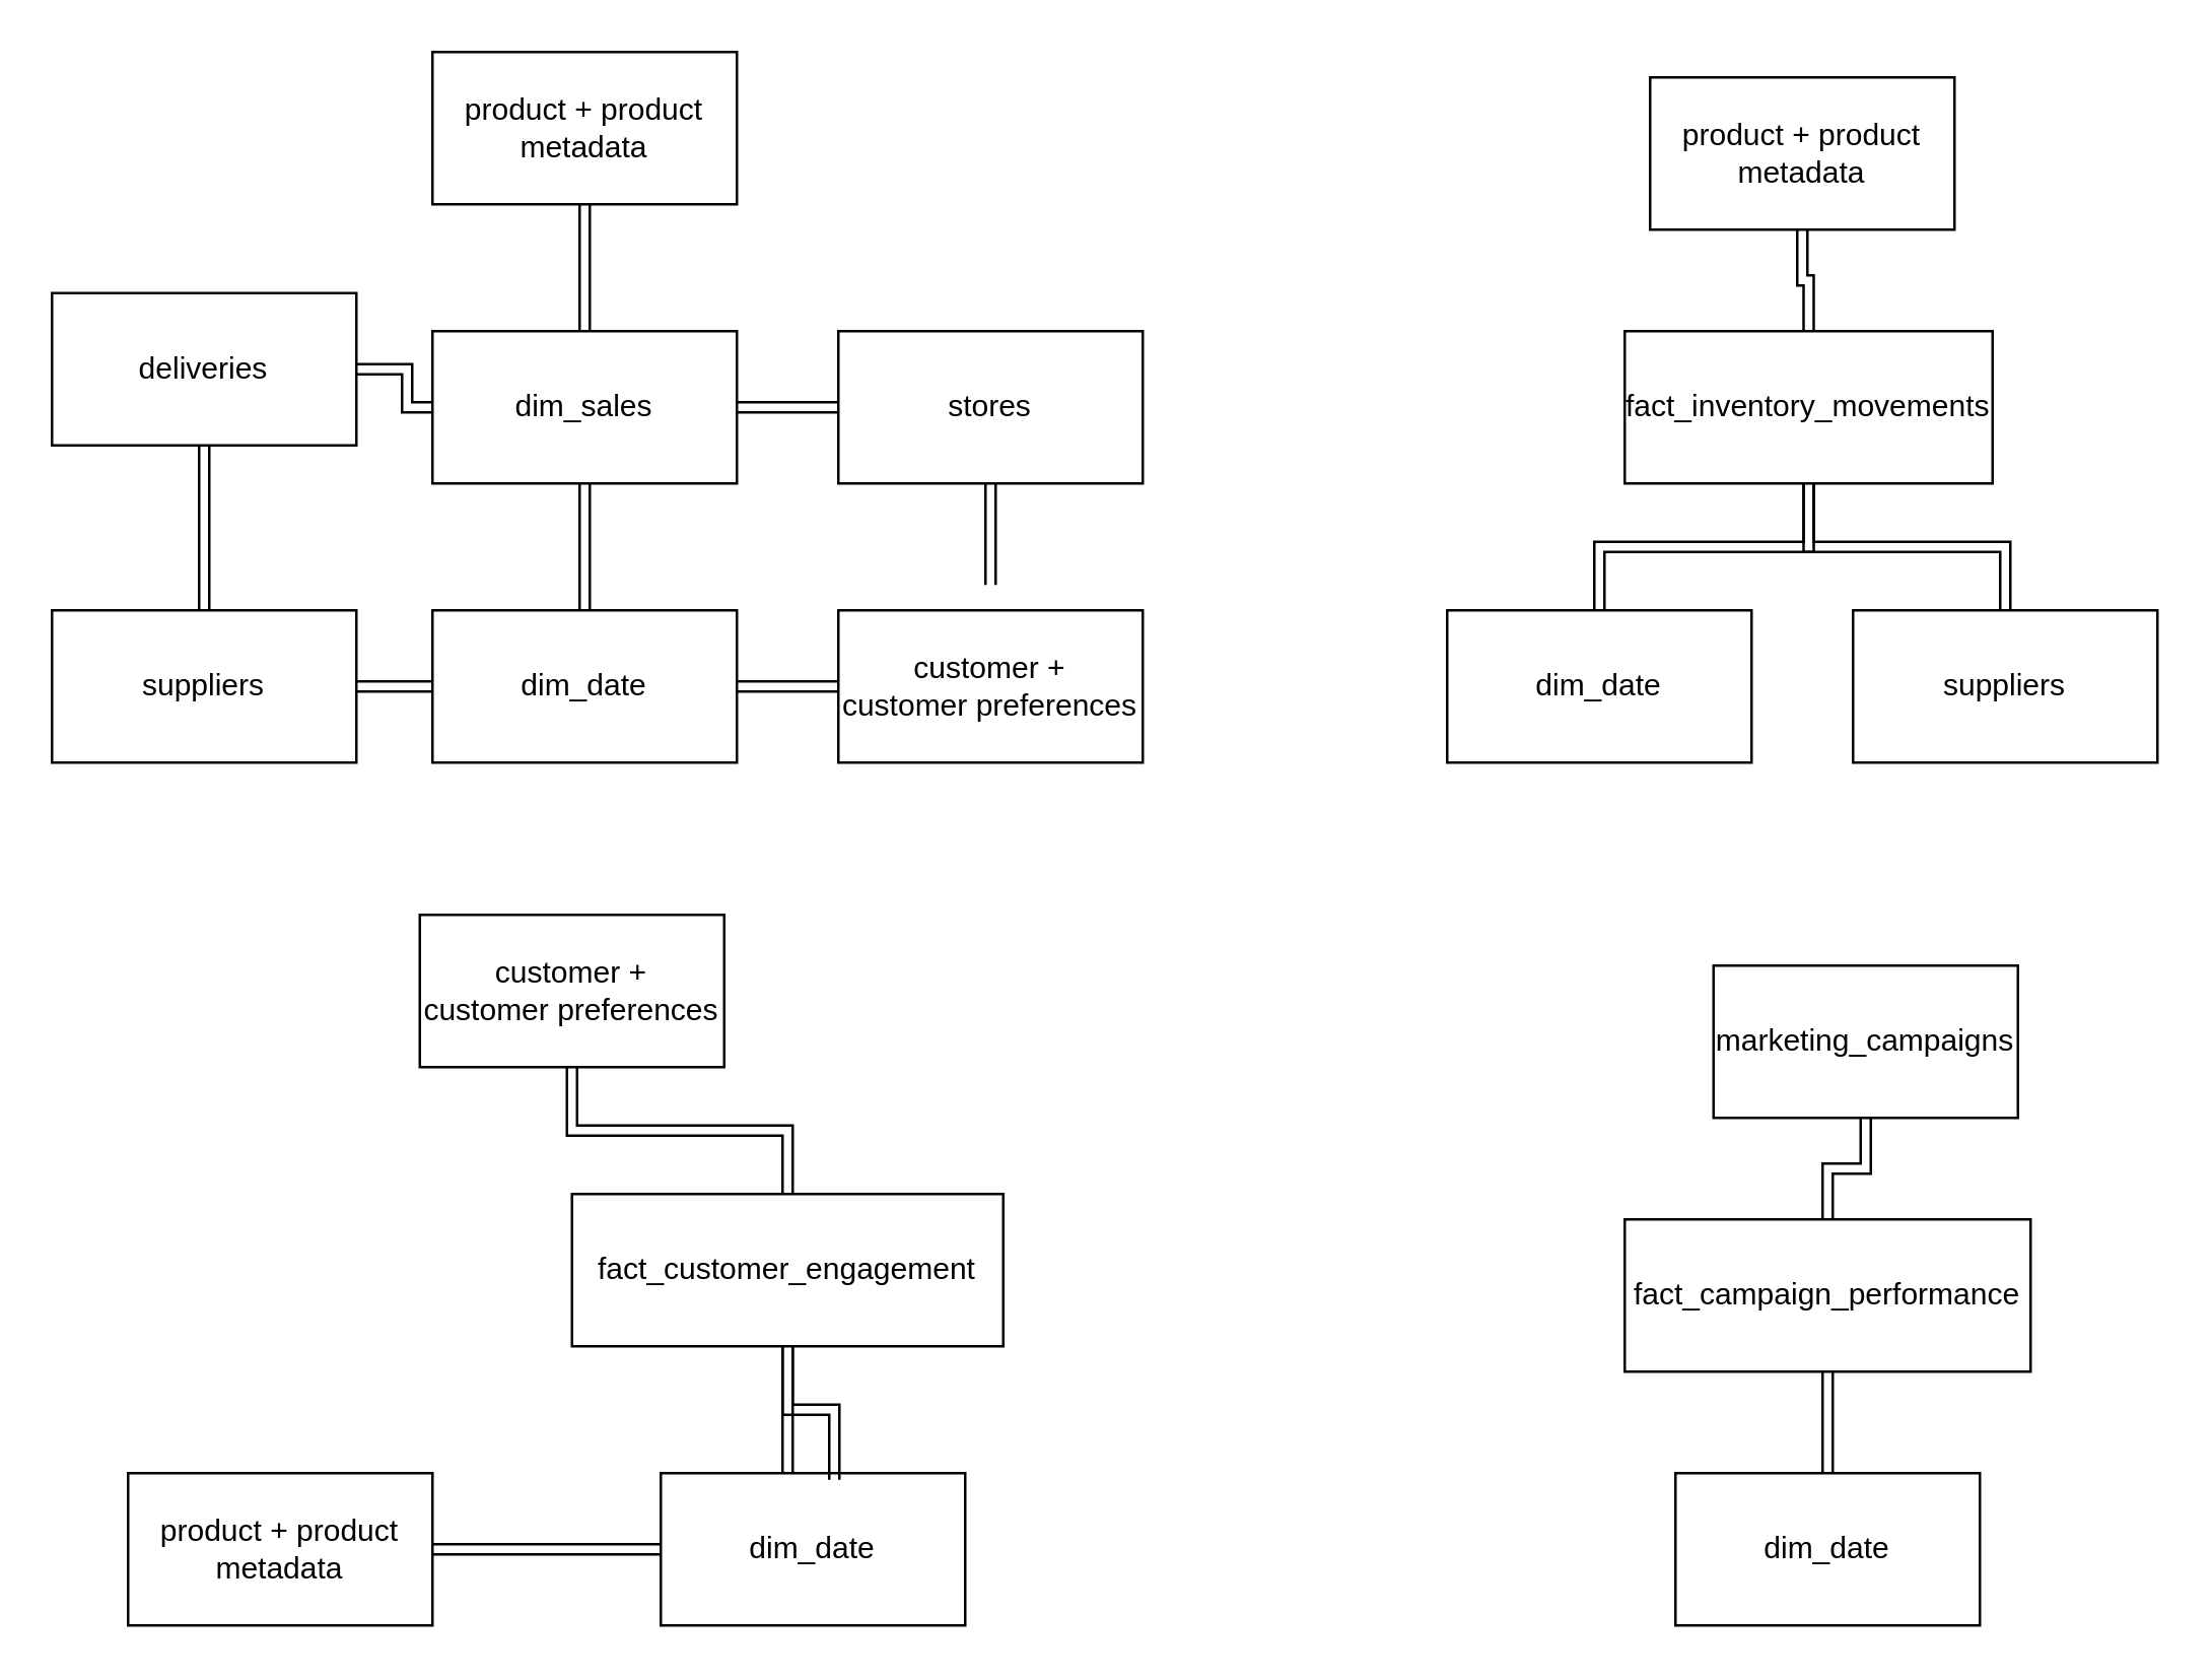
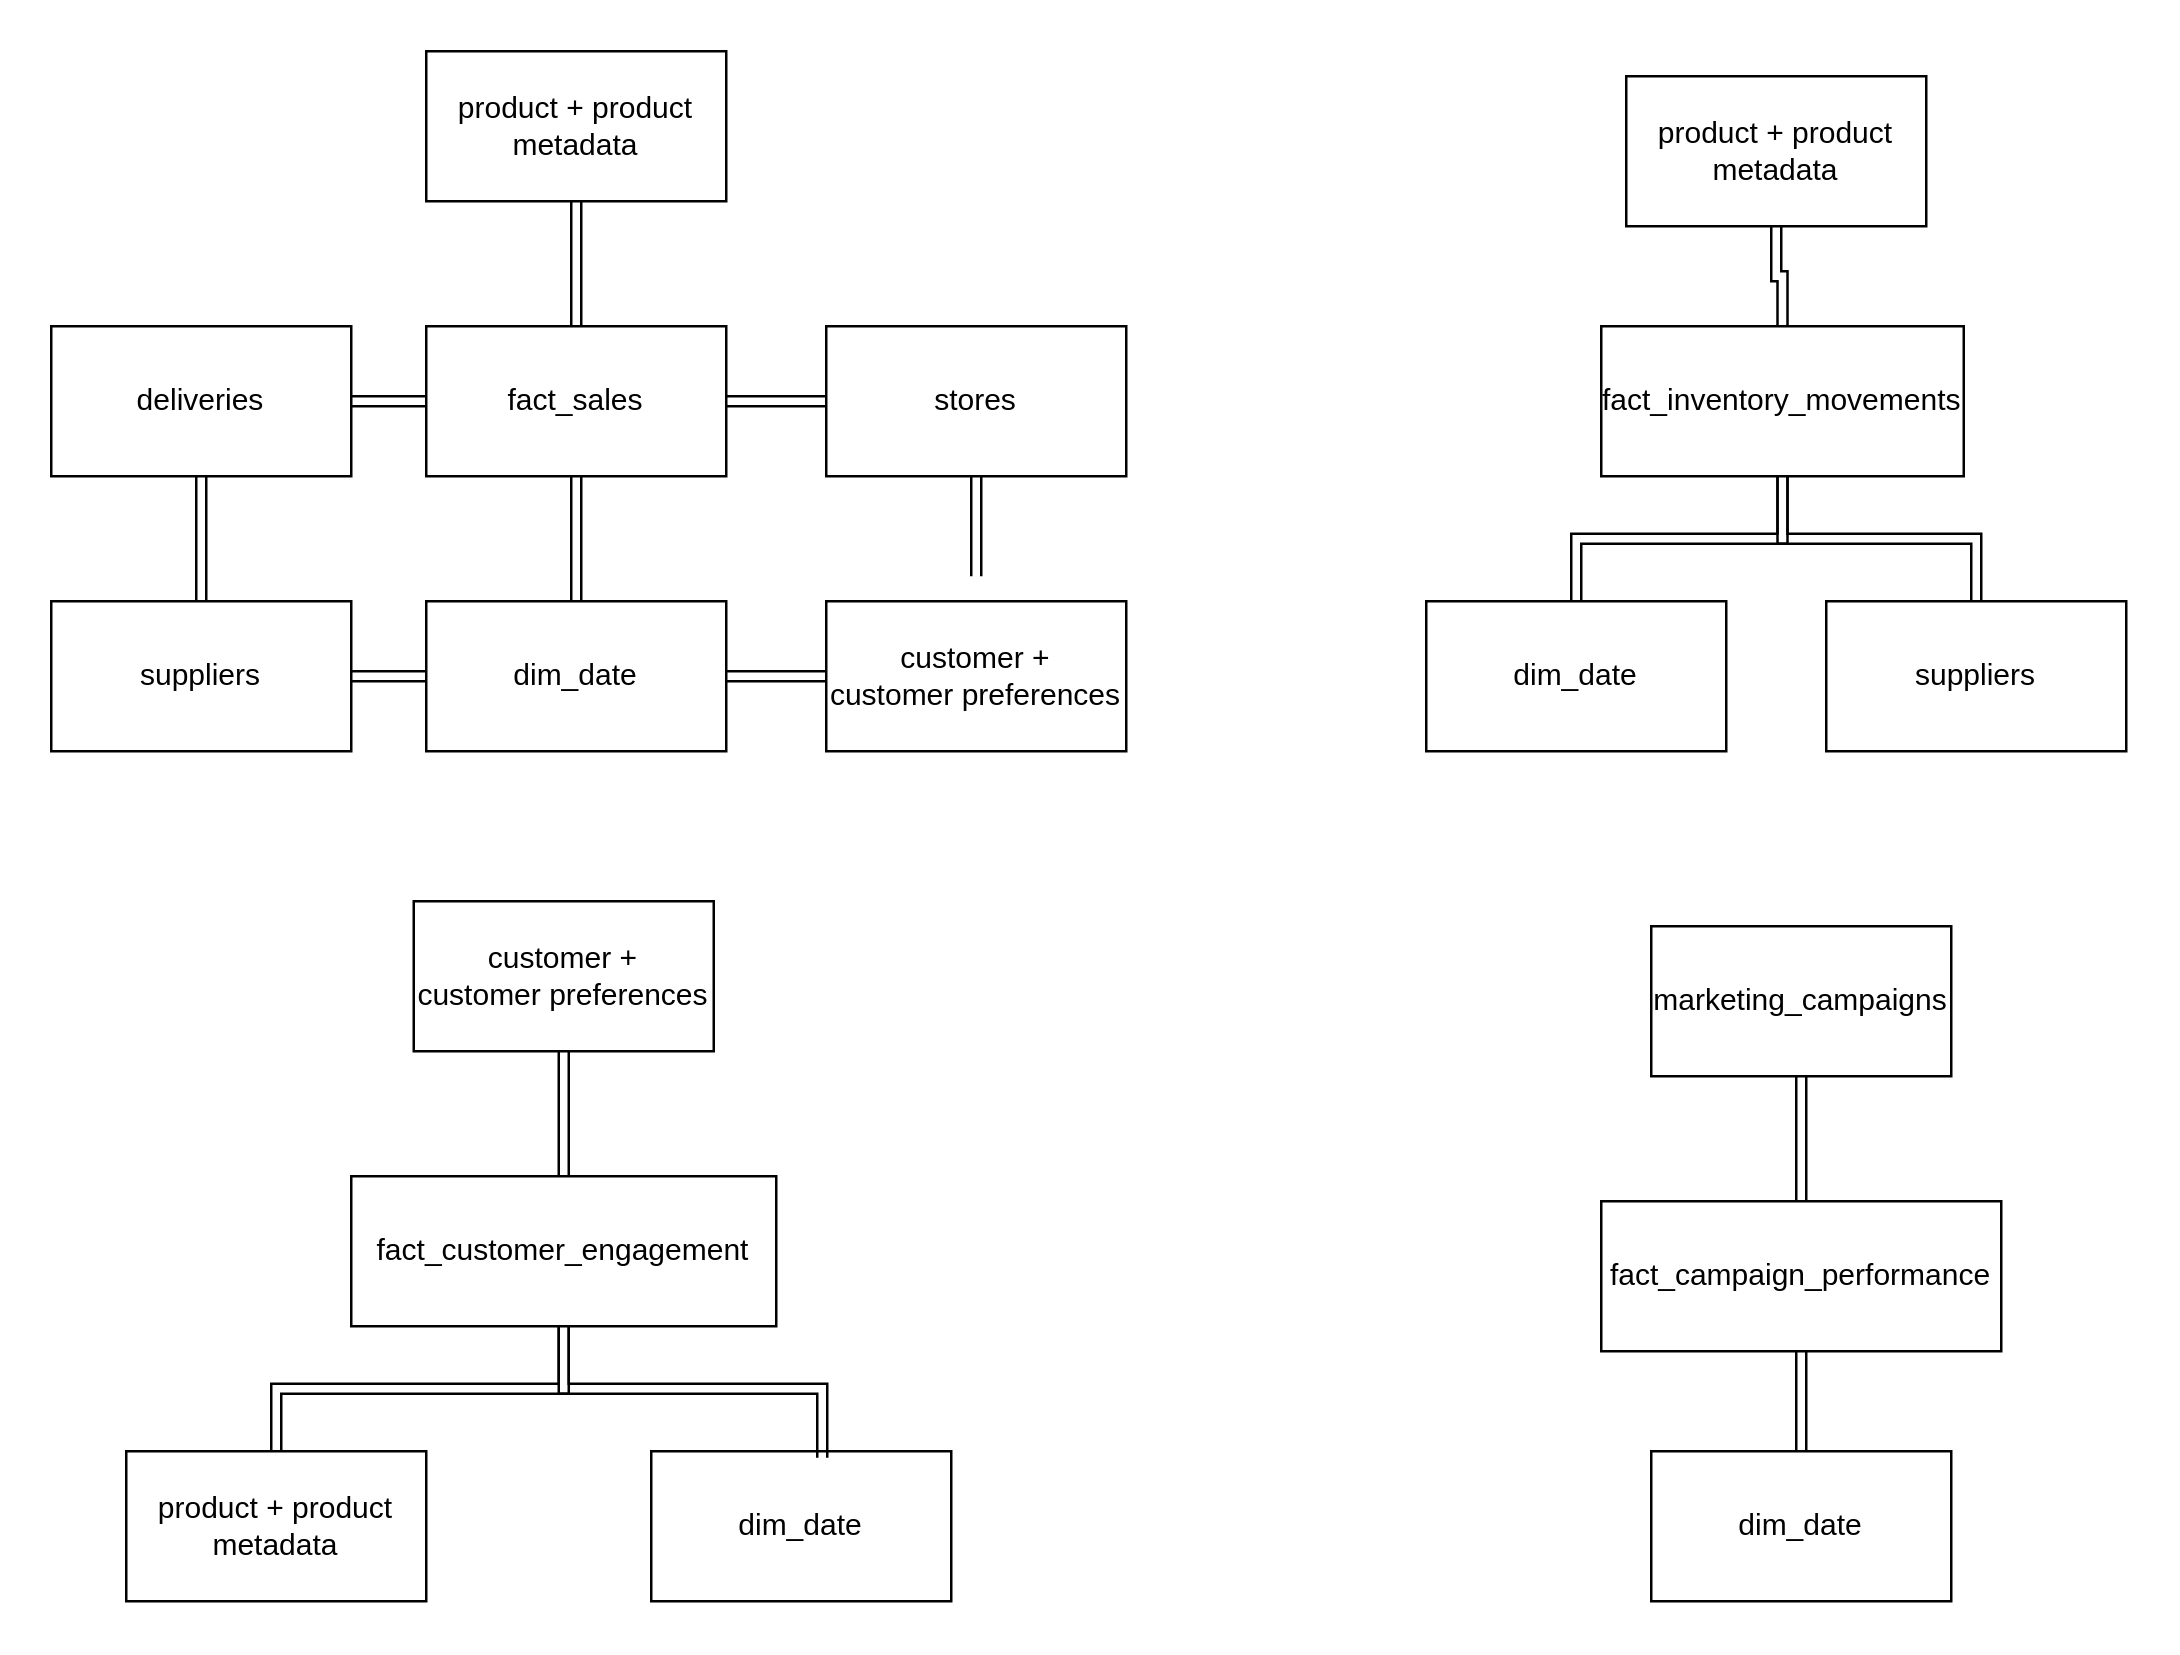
  <mxCell id="0" />
  <mxCell id="1" parent="0" />
  <mxCell id="2" style="edgeStyle=orthogonalEdgeStyle;rounded=0;orthogonalLoop=1;jettySize=auto;html=1;entryX=0.5;entryY=0;entryDx=0;entryDy=0;shape=link;" edge="1" parent="1" source="3" target="12"><mxGeometry relative="1" as="geometry" /></mxCell>
  <mxCell id="3" value="product + product metadata" style="rounded=0;whiteSpace=wrap;html=1;" vertex="1" parent="1"><mxGeometry x="170" width="120" height="60" as="geometry" y="20" /></mxCell>
  <mxCell id="4" value="" style="edgeStyle=orthogonalEdgeStyle;rounded=0;orthogonalLoop=1;jettySize=auto;html=1;shape=link;" edge="1" parent="1" source="5" target="34"><mxGeometry relative="1" as="geometry" /></mxCell>
  <mxCell id="5" value="customer + customer&amp;nbsp;preferences" style="rounded=0;whiteSpace=wrap;html=1;" vertex="1" parent="1"><mxGeometry x="330" y="240" width="120" height="60" as="geometry" /></mxCell>
  <mxCell id="6" value="" style="edgeStyle=orthogonalEdgeStyle;rounded=0;orthogonalLoop=1;jettySize=auto;html=1;shape=link;" edge="1" parent="1" source="7" target="34"><mxGeometry relative="1" as="geometry" /></mxCell>
  <mxCell id="7" value="suppliers" style="rounded=0;whiteSpace=wrap;html=1;" vertex="1" parent="1"><mxGeometry x="20" y="240" width="120" height="60" as="geometry" /></mxCell>
  <mxCell id="8" style="edgeStyle=orthogonalEdgeStyle;rounded=0;orthogonalLoop=1;jettySize=auto;html=1;exitX=0.5;exitY=1;exitDx=0;exitDy=0;shape=link;" edge="1" parent="1" source="9"><mxGeometry relative="1" as="geometry"><mxPoint x="390" y="230" as="targetPoint" /></mxGeometry></mxCell>
  <mxCell id="9" value="stores" style="rounded=0;whiteSpace=wrap;html=1;" vertex="1" parent="1"><mxGeometry x="330" y="130" width="120" height="60" as="geometry" /></mxCell>
  <mxCell id="10" style="edgeStyle=orthogonalEdgeStyle;rounded=0;orthogonalLoop=1;jettySize=auto;html=1;entryX=0;entryY=0.5;entryDx=0;entryDy=0;shape=link;" edge="1" parent="1" source="12" target="9"><mxGeometry relative="1" as="geometry" /></mxCell>
  <mxCell id="11" style="edgeStyle=orthogonalEdgeStyle;rounded=0;orthogonalLoop=1;jettySize=auto;html=1;exitX=0.5;exitY=1;exitDx=0;exitDy=0;entryX=0.5;entryY=0;entryDx=0;entryDy=0;shape=link;" edge="1" parent="1" source="12" target="34"><mxGeometry relative="1" as="geometry" /></mxCell>
- <mxCell id="12" value="dim_sales" style="rounded=0;whiteSpace=wrap;html=1;" vertex="1" parent="1"><mxGeometry x="170" y="130" width="120" height="60" as="geometry" /></mxCell>
+ <mxCell id="12" value="fact_sales" style="rounded=0;whiteSpace=wrap;html=1;" vertex="1" parent="1"><mxGeometry x="170" y="130" width="120" height="60" as="geometry" /></mxCell>
  <mxCell id="13" style="edgeStyle=orthogonalEdgeStyle;rounded=0;orthogonalLoop=1;jettySize=auto;html=1;entryX=0;entryY=0.5;entryDx=0;entryDy=0;shape=link;" edge="1" parent="1" source="15" target="12"><mxGeometry relative="1" as="geometry" /></mxCell>
  <mxCell id="14" value="" style="edgeStyle=orthogonalEdgeStyle;rounded=0;orthogonalLoop=1;jettySize=auto;html=1;shape=link;" edge="1" parent="1" source="15" target="7"><mxGeometry relative="1" as="geometry" /></mxCell>
- <mxCell id="15" value="deliveries" style="rounded=0;whiteSpace=wrap;html=1;" vertex="1" parent="1"><mxGeometry x="20" y="115" width="120" height="60" as="geometry" /></mxCell>
+ <mxCell id="15" value="deliveries" style="rounded=0;whiteSpace=wrap;html=1;" vertex="1" parent="1"><mxGeometry x="20" y="130" width="120" height="60" as="geometry" /></mxCell>
  <mxCell id="16" value="" style="edgeStyle=orthogonalEdgeStyle;rounded=0;orthogonalLoop=1;jettySize=auto;html=1;shape=link;" edge="1" parent="1" source="17" target="24"><mxGeometry relative="1" as="geometry" /></mxCell>
  <mxCell id="17" value="product + product metadata" style="rounded=0;whiteSpace=wrap;html=1;" vertex="1" parent="1"><mxGeometry x="650" y="30" width="120" height="60" as="geometry" /></mxCell>
  <mxCell id="18" value="fact_campaign_performance" style="rounded=0;whiteSpace=wrap;html=1;" vertex="1" parent="1"><mxGeometry x="640" y="480" width="160" height="60" as="geometry" /></mxCell>
  <mxCell id="19" value="" style="edgeStyle=orthogonalEdgeStyle;rounded=0;orthogonalLoop=1;jettySize=auto;html=1;shape=link;" edge="1" parent="1" source="20" target="29"><mxGeometry relative="1" as="geometry" /></mxCell>
- <mxCell id="20" value="fact_customer_engagement" style="rounded=0;whiteSpace=wrap;html=1;" vertex="1" parent="1"><mxGeometry x="225" y="470" width="170" height="60" as="geometry" /></mxCell>
+ <mxCell id="20" value="fact_customer_engagement" style="rounded=0;whiteSpace=wrap;html=1;" vertex="1" parent="1"><mxGeometry x="140" y="470" width="170" height="60" as="geometry" /></mxCell>
  <mxCell id="21" value="suppliers" style="rounded=0;whiteSpace=wrap;html=1;" vertex="1" parent="1"><mxGeometry x="730" y="240" width="120" height="60" as="geometry" /></mxCell>
  <mxCell id="22" style="edgeStyle=orthogonalEdgeStyle;rounded=0;orthogonalLoop=1;jettySize=auto;html=1;shape=link;" edge="1" parent="1" source="24" target="30"><mxGeometry relative="1" as="geometry" /></mxCell>
  <mxCell id="23" style="edgeStyle=orthogonalEdgeStyle;rounded=0;orthogonalLoop=1;jettySize=auto;html=1;shape=link;" edge="1" parent="1" source="24" target="21"><mxGeometry relative="1" as="geometry" /></mxCell>
  <mxCell id="24" value="fact_inventory_movements" style="rounded=0;whiteSpace=wrap;html=1;" vertex="1" parent="1"><mxGeometry x="640" y="130" width="145" height="60" as="geometry" /></mxCell>
  <mxCell id="25" value="" style="edgeStyle=orthogonalEdgeStyle;rounded=0;orthogonalLoop=1;jettySize=auto;html=1;shape=link;" edge="1" parent="1" source="26" target="18"><mxGeometry relative="1" as="geometry" /></mxCell>
- <mxCell id="26" value="marketing_campaigns" style="rounded=0;whiteSpace=wrap;html=1;" vertex="1" parent="1"><mxGeometry x="675" y="380" width="120" height="60" as="geometry" /></mxCell>
+ <mxCell id="26" value="marketing_campaigns" style="rounded=0;whiteSpace=wrap;html=1;" vertex="1" parent="1"><mxGeometry x="660" y="370" width="120" height="60" as="geometry" /></mxCell>
  <mxCell id="27" style="edgeStyle=orthogonalEdgeStyle;rounded=0;orthogonalLoop=1;jettySize=auto;html=1;shape=link;" edge="1" parent="1" source="28" target="20"><mxGeometry relative="1" as="geometry" /></mxCell>
  <mxCell id="28" value="product + product metadata" style="rounded=0;whiteSpace=wrap;html=1;" vertex="1" parent="1"><mxGeometry x="50" y="580" width="120" height="60" as="geometry" /></mxCell>
  <mxCell id="29" value="customer + customer&amp;nbsp;preferences" style="rounded=0;whiteSpace=wrap;html=1;" vertex="1" parent="1"><mxGeometry x="165" y="360" width="120" height="60" as="geometry" /></mxCell>
  <mxCell id="30" value="dim_date" style="rounded=0;whiteSpace=wrap;html=1;" vertex="1" parent="1"><mxGeometry x="570" y="240" width="120" height="60" as="geometry" /></mxCell>
  <mxCell id="31" value="" style="edgeStyle=orthogonalEdgeStyle;rounded=0;orthogonalLoop=1;jettySize=auto;html=1;shape=link;" edge="1" parent="1" source="32" target="18"><mxGeometry relative="1" as="geometry" /></mxCell>
  <mxCell id="32" value="dim_date" style="rounded=0;whiteSpace=wrap;html=1;" vertex="1" parent="1"><mxGeometry x="660" y="580" width="120" height="60" as="geometry" /></mxCell>
  <mxCell id="33" value="dim_date" style="rounded=0;whiteSpace=wrap;html=1;" vertex="1" parent="1"><mxGeometry x="260" y="580" width="120" height="60" as="geometry" /></mxCell>
  <mxCell id="34" value="dim_date" style="rounded=0;whiteSpace=wrap;html=1;" vertex="1" parent="1"><mxGeometry x="170" y="240" width="120" height="60" as="geometry" /></mxCell>
  <mxCell id="35" style="edgeStyle=orthogonalEdgeStyle;rounded=0;orthogonalLoop=1;jettySize=auto;html=1;entryX=0.57;entryY=0.043;entryDx=0;entryDy=0;entryPerimeter=0;shape=link;" edge="1" parent="1" source="20" target="33"><mxGeometry relative="1" as="geometry" /></mxCell>
